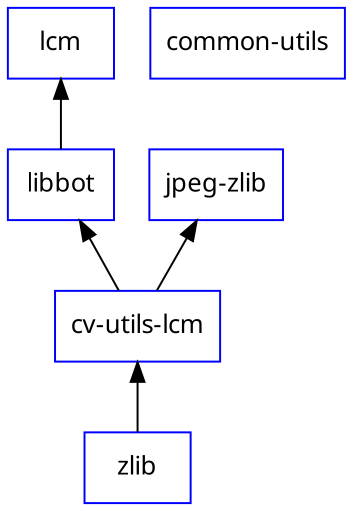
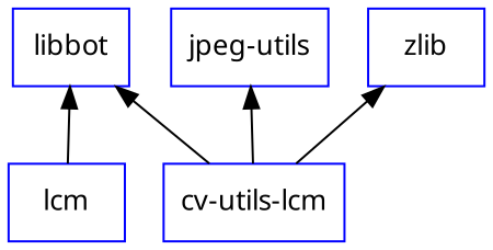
  digraph {
    node [color=blue fontname="Times new Roman" fontsize=13 shape=box]
    edge [dir=back]
    n1 [label=lcm]
    n2 [label=libbot]
    n3 [label="cv-utils-lcm"]
-   n4 [label="jpeg-zlib"]
+   n4 [label="jpeg-utils"]
    n5 [label=zlib]
-   n6 [label="common-utils"]
-   n1 -> n2
+   n2 -> n1
    n2 -> n3
    n4 -> n3
-   n3 -> n5
+   n5 -> n3
  }
